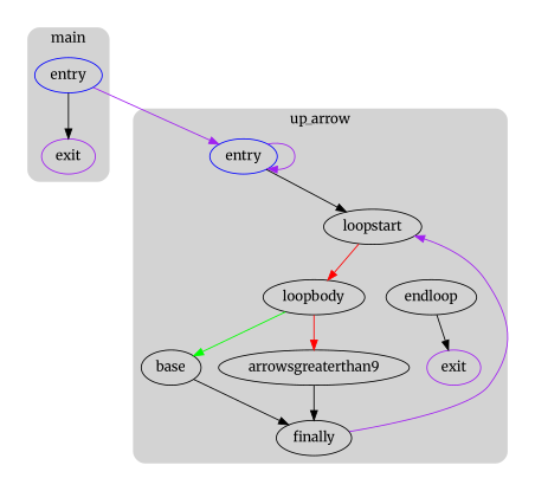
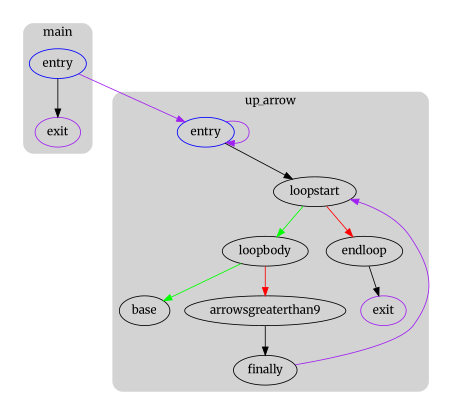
  digraph {
    compound=true
    fontname=Merriweather
    node [fontname=Merriweather shape=oval]
    edge [fontname=Merriweather]
    n1 [color=blue label=entry rank=source]
    n2 [color=purple label=exit rank=sink shape=""]
    n3 [color=blue label=entry rank=source]
    n4 [label=loopstart]
    n5 [label=loopbody]
    n6 [label=endloop]
    n7 [label=base]
    n8 [label=arrowsgreaterthan9]
    n9 [label=finally]
    n10 [color=purple label=exit rank=sink shape=""]
    subgraph cluster_1 {
      peripheries=0
      subgraph cluster_2 {
        peripheries=0
        subgraph cluster_3 {
          bgcolor=lightgray
          color=darkgray
          label=main
          peripheries=0
          style=rounded
          n1
          n2
        }
      }
      subgraph cluster_4 {
        peripheries=0
        subgraph cluster_5 {
          bgcolor=lightgray
          color=darkgray
          label=up_arrow
          peripheries=0
          style=rounded
          n3
          n4
          n5
          n6
          n7
          n8
          n9
          n10
        }
      }
    }
    n1 -> n2 [color=black]
    n1 -> n3 [color=purple]
    n3 -> n3 [color=purple]
    n3 -> n4
-   n4 -> n5 [color=red]
+   n4 -> n5 [color=green]
+   n4 -> n6 [color=red]
    n5 -> n7 [color=green]
    n5 -> n8 [color=red]
    n6 -> n10 [color=black]
-   n7 -> n9
    n8 -> n9
    n9 -> n4 [color=purple]
  }
